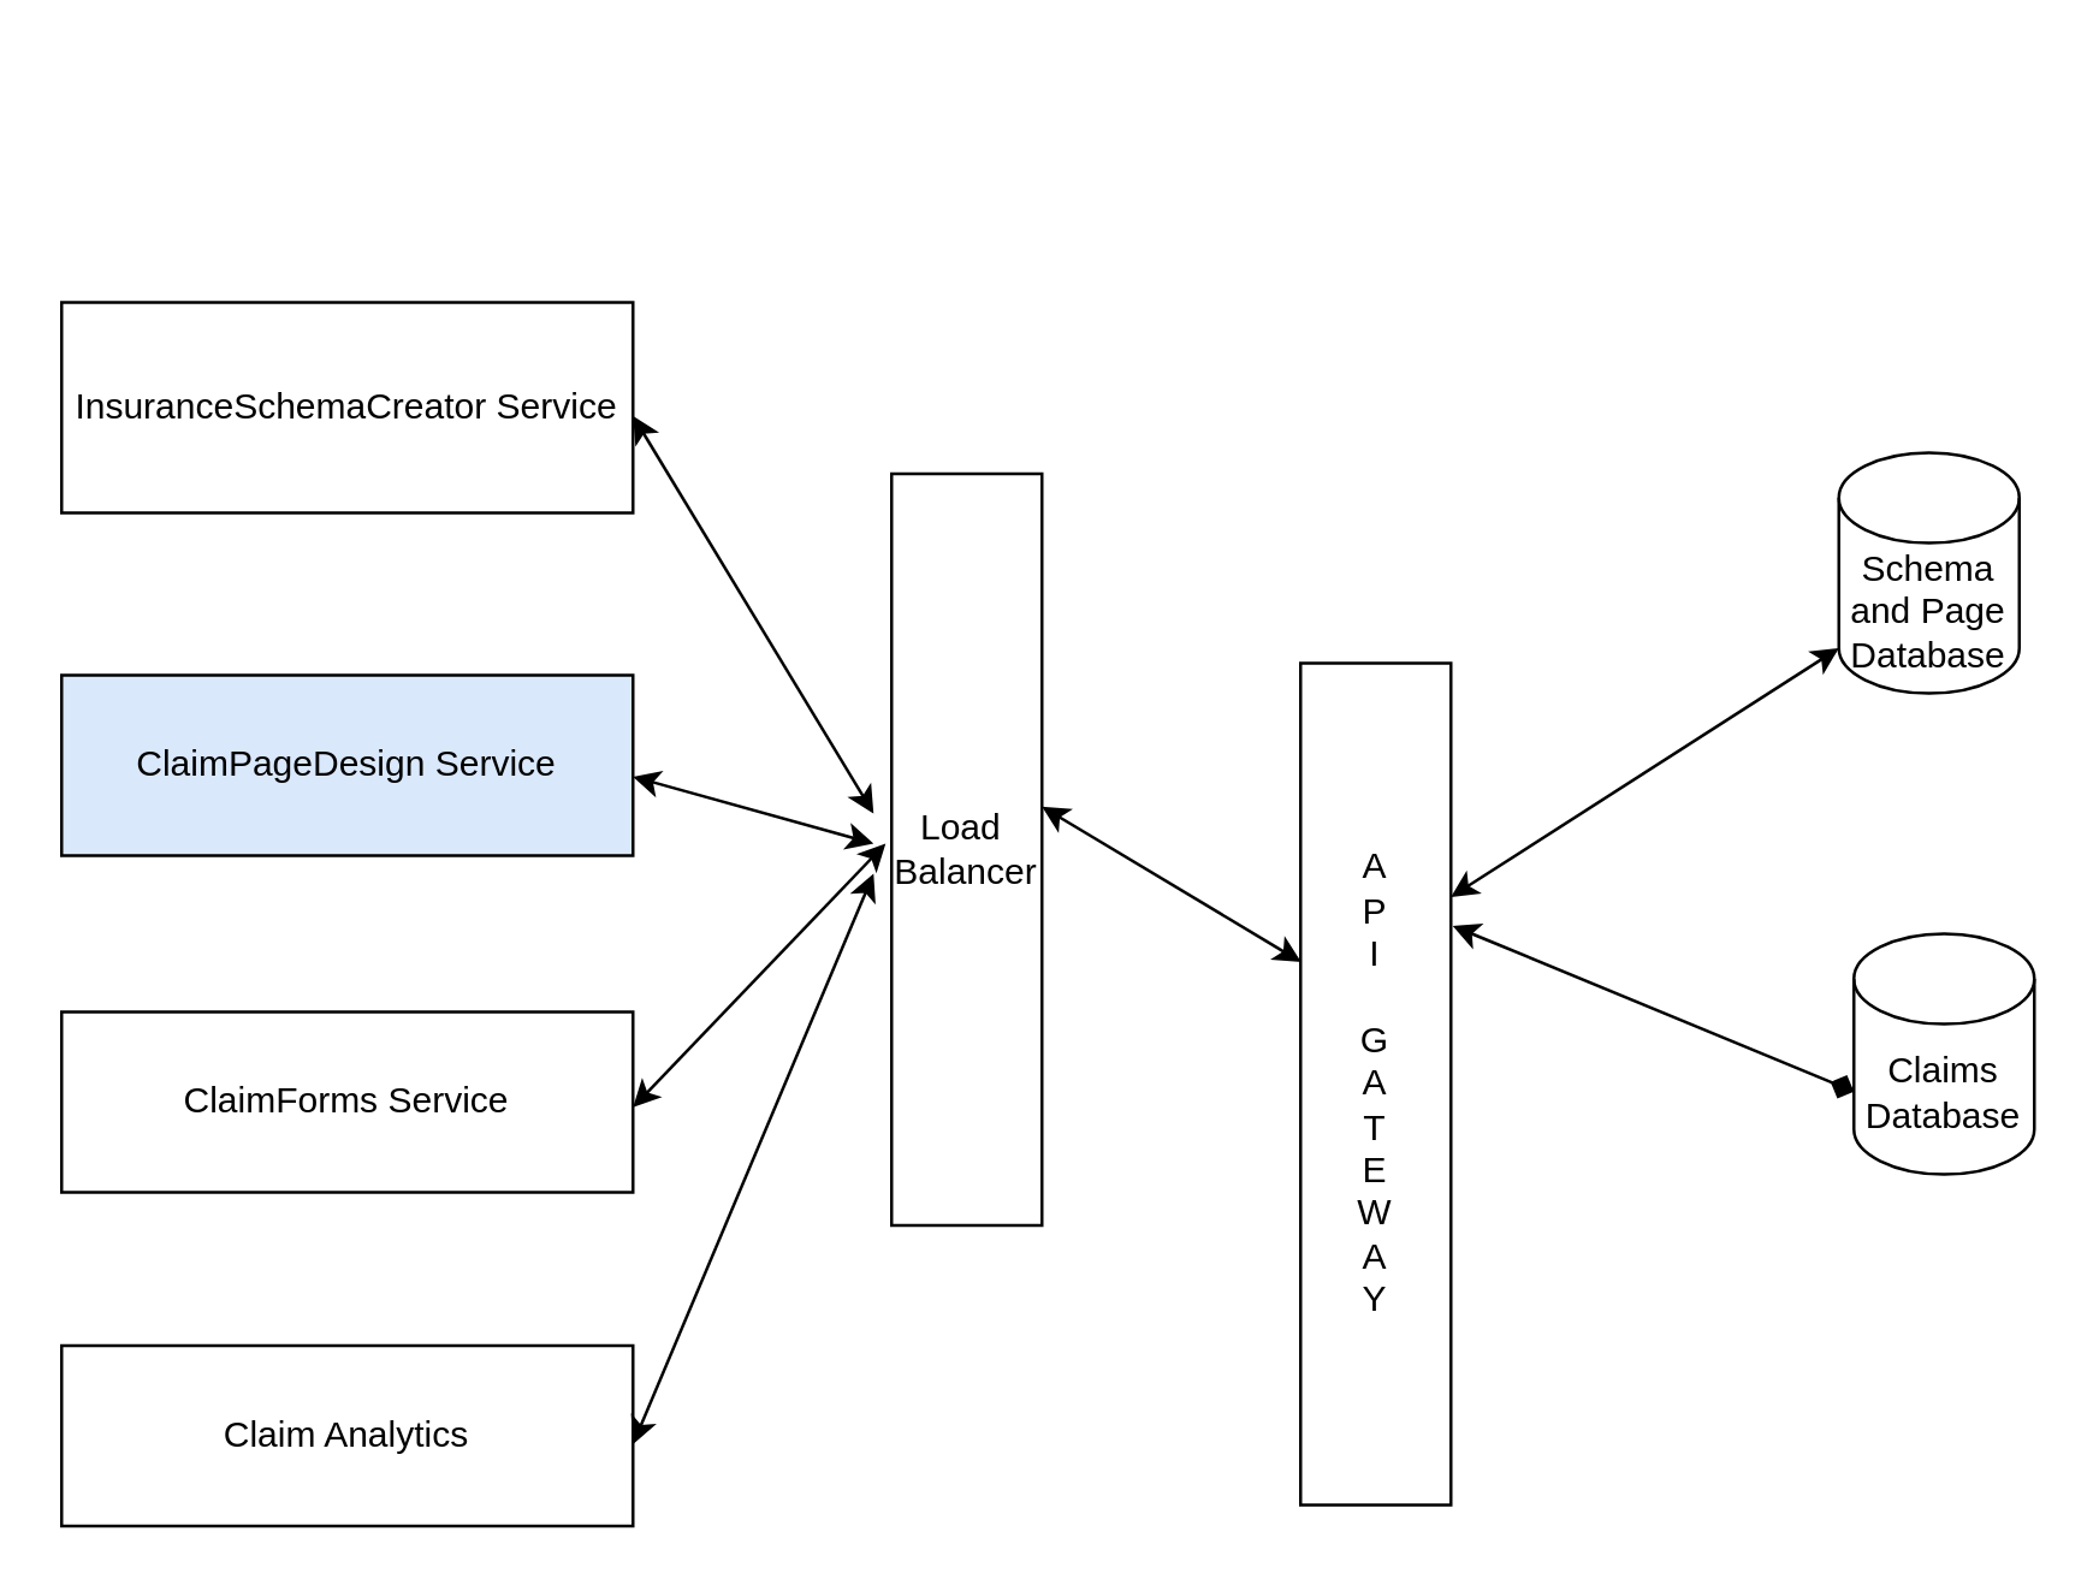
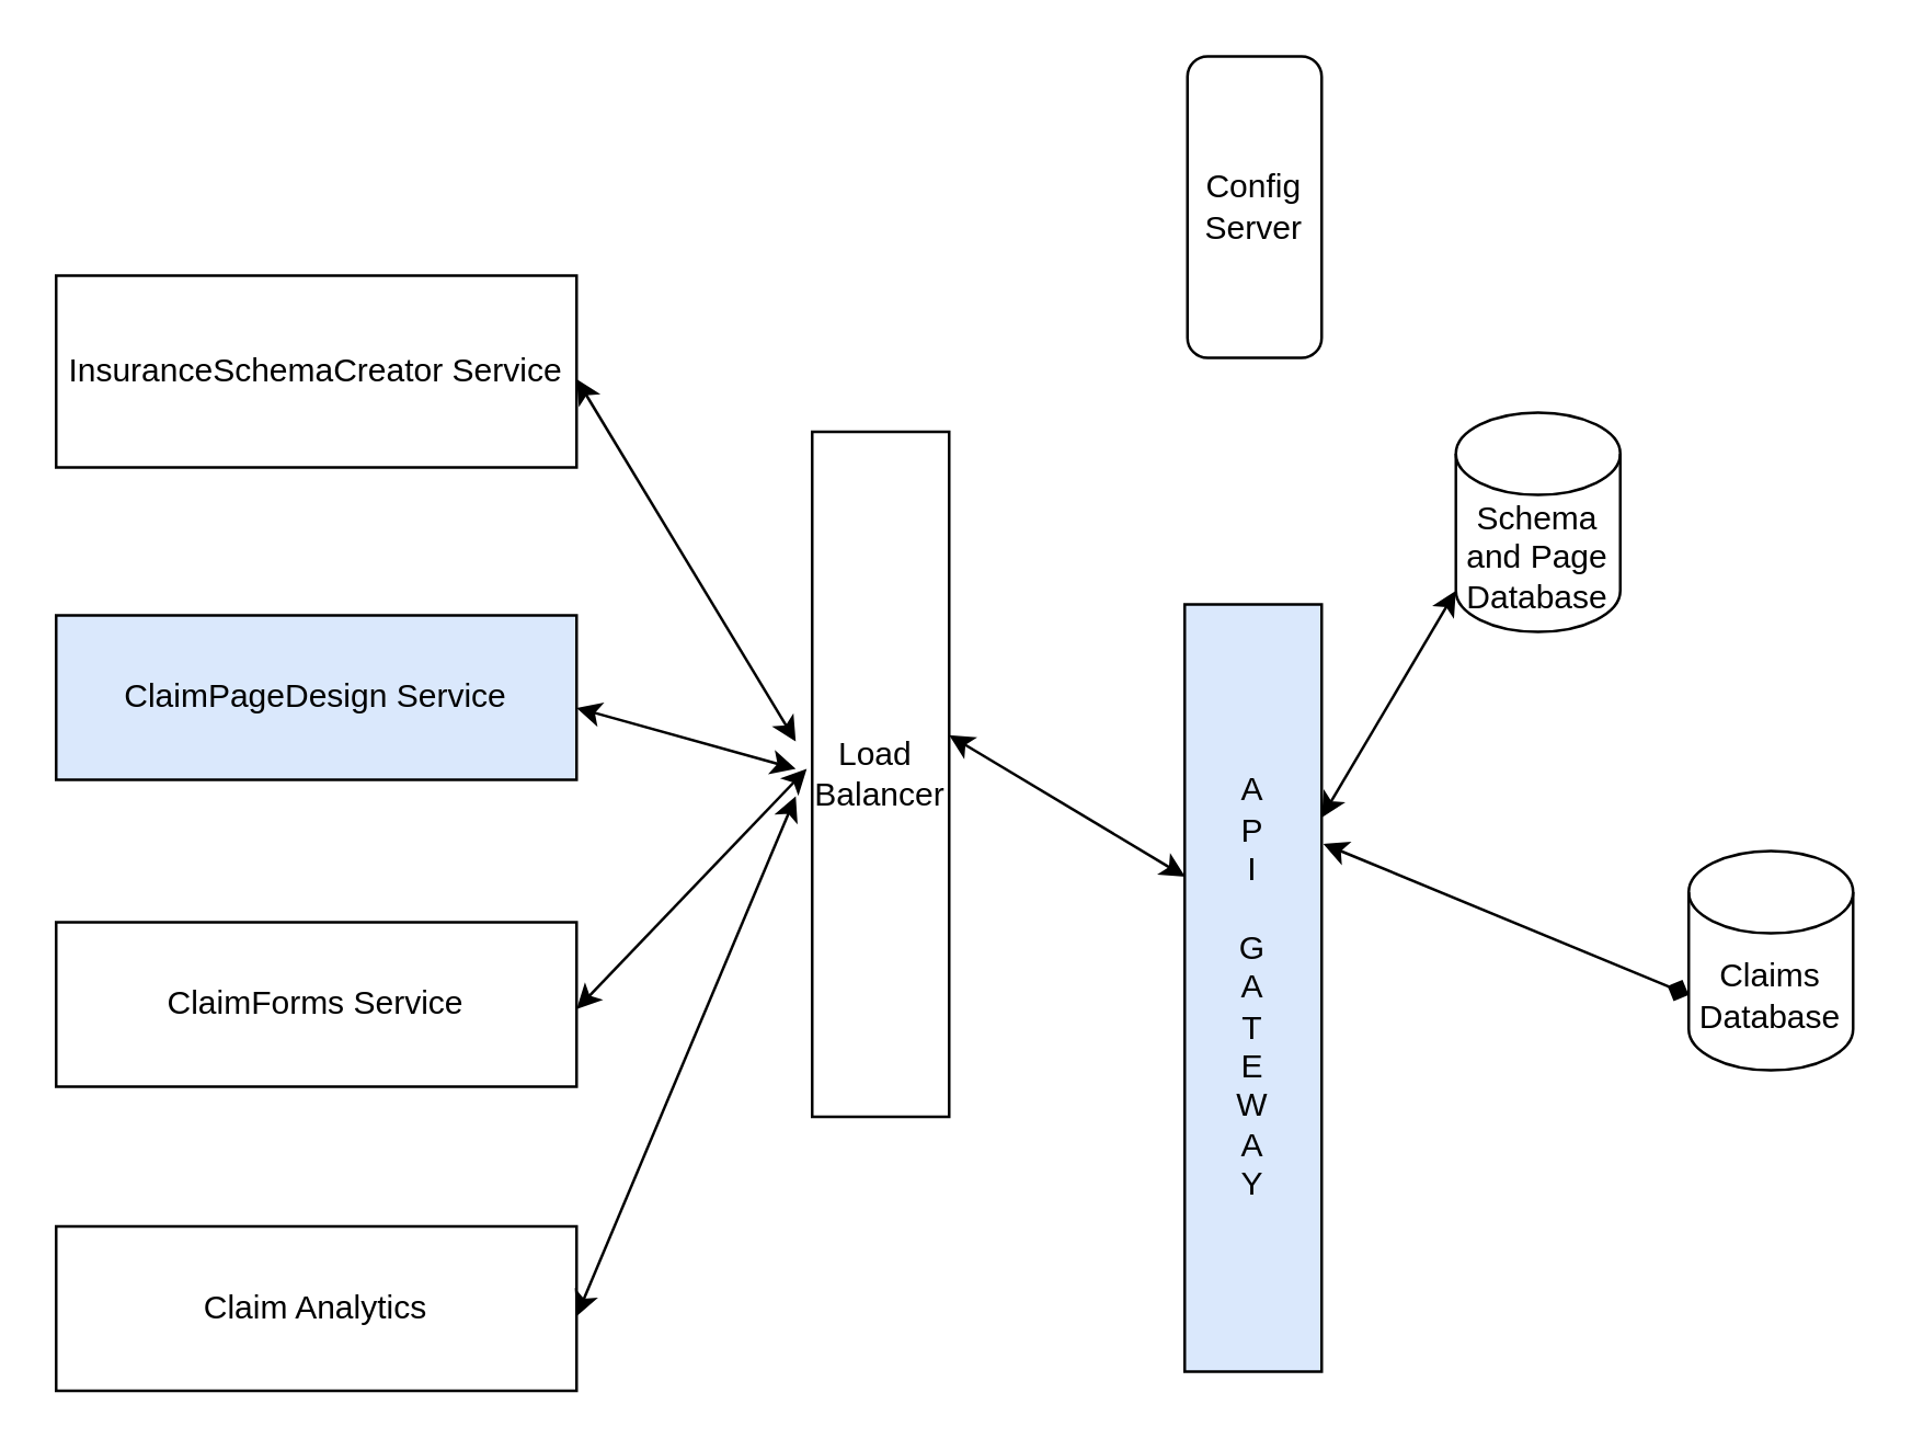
  <mxCell id="0" />
  <mxCell id="1" parent="0" />
  <mxCell id="2" value="InsuranceSchemaCreator Service" style="rounded=0;whiteSpace=wrap;html=1;" parent="1" vertex="1"><mxGeometry x="20" y="100" width="190" height="70" as="geometry" /></mxCell>
  <mxCell id="3" value="ClaimPageDesign Service" style="rounded=0;whiteSpace=wrap;html=1;fillColor=#dae8fc;" vertex="1" parent="1"><mxGeometry x="20" y="224" width="190" height="60" as="geometry" /></mxCell>
  <mxCell id="4" value="ClaimForms Service" style="rounded=0;whiteSpace=wrap;html=1;" vertex="1" parent="1"><mxGeometry x="20" y="336" width="190" height="60" as="geometry" /></mxCell>
- <mxCell id="5" value="Schema and Page Database" style="shape=cylinder3;whiteSpace=wrap;html=1;boundedLbl=1;backgroundOutline=1;size=15;" vertex="1" parent="1"><mxGeometry x="611" y="150" width="60" height="80" as="geometry" /></mxCell>
+ <mxCell id="5" value="Schema and Page Database" style="shape=cylinder3;whiteSpace=wrap;html=1;boundedLbl=1;backgroundOutline=1;size=15;" vertex="1" parent="1"><mxGeometry x="531" y="150" width="60" height="80" as="geometry" /></mxCell>
  <mxCell id="6" value="Claims Database" style="shape=cylinder3;whiteSpace=wrap;html=1;boundedLbl=1;backgroundOutline=1;size=15;" vertex="1" parent="1"><mxGeometry x="616" y="310" width="60" height="80" as="geometry" /></mxCell>
- <mxCell id="7" value="A&lt;br&gt;P&lt;br&gt;I&lt;br&gt;&lt;br&gt;G&lt;br&gt;A&lt;br&gt;T&lt;br&gt;E &lt;br&gt;W&lt;br&gt;A&lt;br&gt;Y" style="rounded=0;whiteSpace=wrap;html=1;" vertex="1" parent="1"><mxGeometry x="432" y="220" width="50" height="280" as="geometry" /></mxCell>
+ <mxCell id="7" value="A&lt;br&gt;P&lt;br&gt;I&lt;br&gt;&lt;br&gt;G&lt;br&gt;A&lt;br&gt;T&lt;br&gt;E &lt;br&gt;W&lt;br&gt;A&lt;br&gt;Y" style="rounded=0;whiteSpace=wrap;html=1;fillColor=#dae8fc;" vertex="1" parent="1"><mxGeometry x="432" y="220" width="50" height="280" as="geometry" /></mxCell>
+ <mxCell id="8" value="Config Server" style="rounded=1;whiteSpace=wrap;html=1;" vertex="1" parent="1"><mxGeometry x="433" y="20" width="49" height="110" as="geometry" /></mxCell>
  <mxCell id="9" value="Load&amp;nbsp;&lt;br&gt;Balancer&lt;br&gt;" style="rounded=0;whiteSpace=wrap;html=1;" vertex="1" parent="1"><mxGeometry x="296" y="157" width="50" height="250" as="geometry" /></mxCell>
  <mxCell id="10" value="Claim Analytics" style="rounded=0;whiteSpace=wrap;html=1;" vertex="1" parent="1"><mxGeometry x="20" y="447" width="190" height="60" as="geometry" /></mxCell>
  <mxCell id="11" value="" style="endArrow=classic;startArrow=classic;html=1;rounded=0;" edge="1" parent="1"><mxGeometry width="50" height="50" relative="1" as="geometry"><mxPoint x="210" y="137.75" as="sourcePoint" /><mxPoint x="290" y="270" as="targetPoint" /></mxGeometry></mxCell>
  <mxCell id="12" value="" style="endArrow=classic;startArrow=classic;html=1;rounded=0;" edge="1" parent="1"><mxGeometry width="50" height="50" relative="1" as="geometry"><mxPoint x="210" y="257.75" as="sourcePoint" /><mxPoint x="290" y="280" as="targetPoint" /></mxGeometry></mxCell>
  <mxCell id="13" value="" style="endArrow=classic;startArrow=classic;html=1;rounded=0;" edge="1" parent="1"><mxGeometry width="50" height="50" relative="1" as="geometry"><mxPoint x="210" y="367.75" as="sourcePoint" /><mxPoint x="294" y="280" as="targetPoint" /></mxGeometry></mxCell>
  <mxCell id="14" value="" style="endArrow=classic;startArrow=classic;html=1;rounded=0;entryX=0.004;entryY=0.355;entryDx=0;entryDy=0;entryPerimeter=0;" edge="1" parent="1" target="7"><mxGeometry width="50" height="50" relative="1" as="geometry"><mxPoint x="346" y="267.75" as="sourcePoint" /><mxPoint x="429.8" y="150" as="targetPoint" /></mxGeometry></mxCell>
  <mxCell id="15" value="" style="endArrow=diamond;startArrow=classic;html=1;rounded=0;entryX=0;entryY=0;entryDx=0;entryDy=52.5;entryPerimeter=0;exitX=1.012;exitY=0.312;exitDx=0;exitDy=0;exitPerimeter=0;" edge="1" parent="1" source="7" target="6"><mxGeometry width="50" height="50" relative="1" as="geometry"><mxPoint x="482" y="357.75" as="sourcePoint" /><mxPoint x="565.8" y="240" as="targetPoint" /></mxGeometry></mxCell>
  <mxCell id="16" value="" style="endArrow=classic;startArrow=classic;html=1;rounded=0;entryX=0;entryY=1;entryDx=0;entryDy=-15;entryPerimeter=0;" edge="1" parent="1" target="5"><mxGeometry width="50" height="50" relative="1" as="geometry"><mxPoint x="482" y="297.75" as="sourcePoint" /><mxPoint x="565.8" y="180" as="targetPoint" /></mxGeometry></mxCell>
  <mxCell id="17" value="" style="endArrow=classic;startArrow=classic;html=1;rounded=0;" edge="1" parent="1"><mxGeometry width="50" height="50" relative="1" as="geometry"><mxPoint x="210" y="479.75" as="sourcePoint" /><mxPoint x="290" y="290" as="targetPoint" /></mxGeometry></mxCell>
